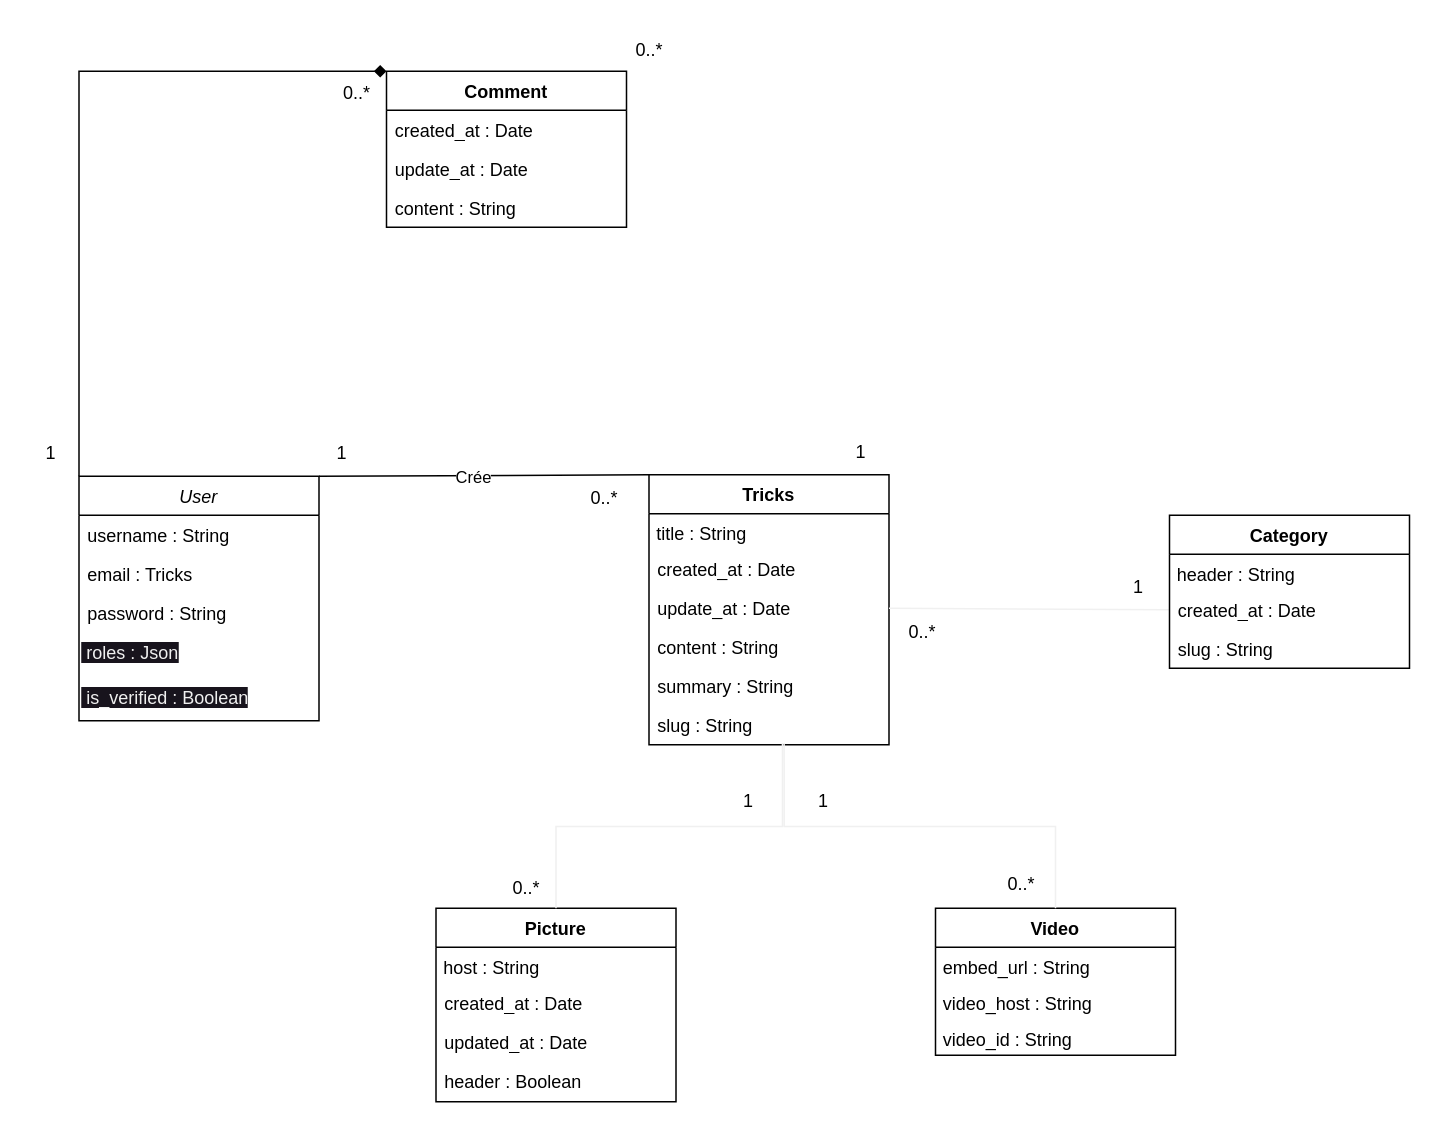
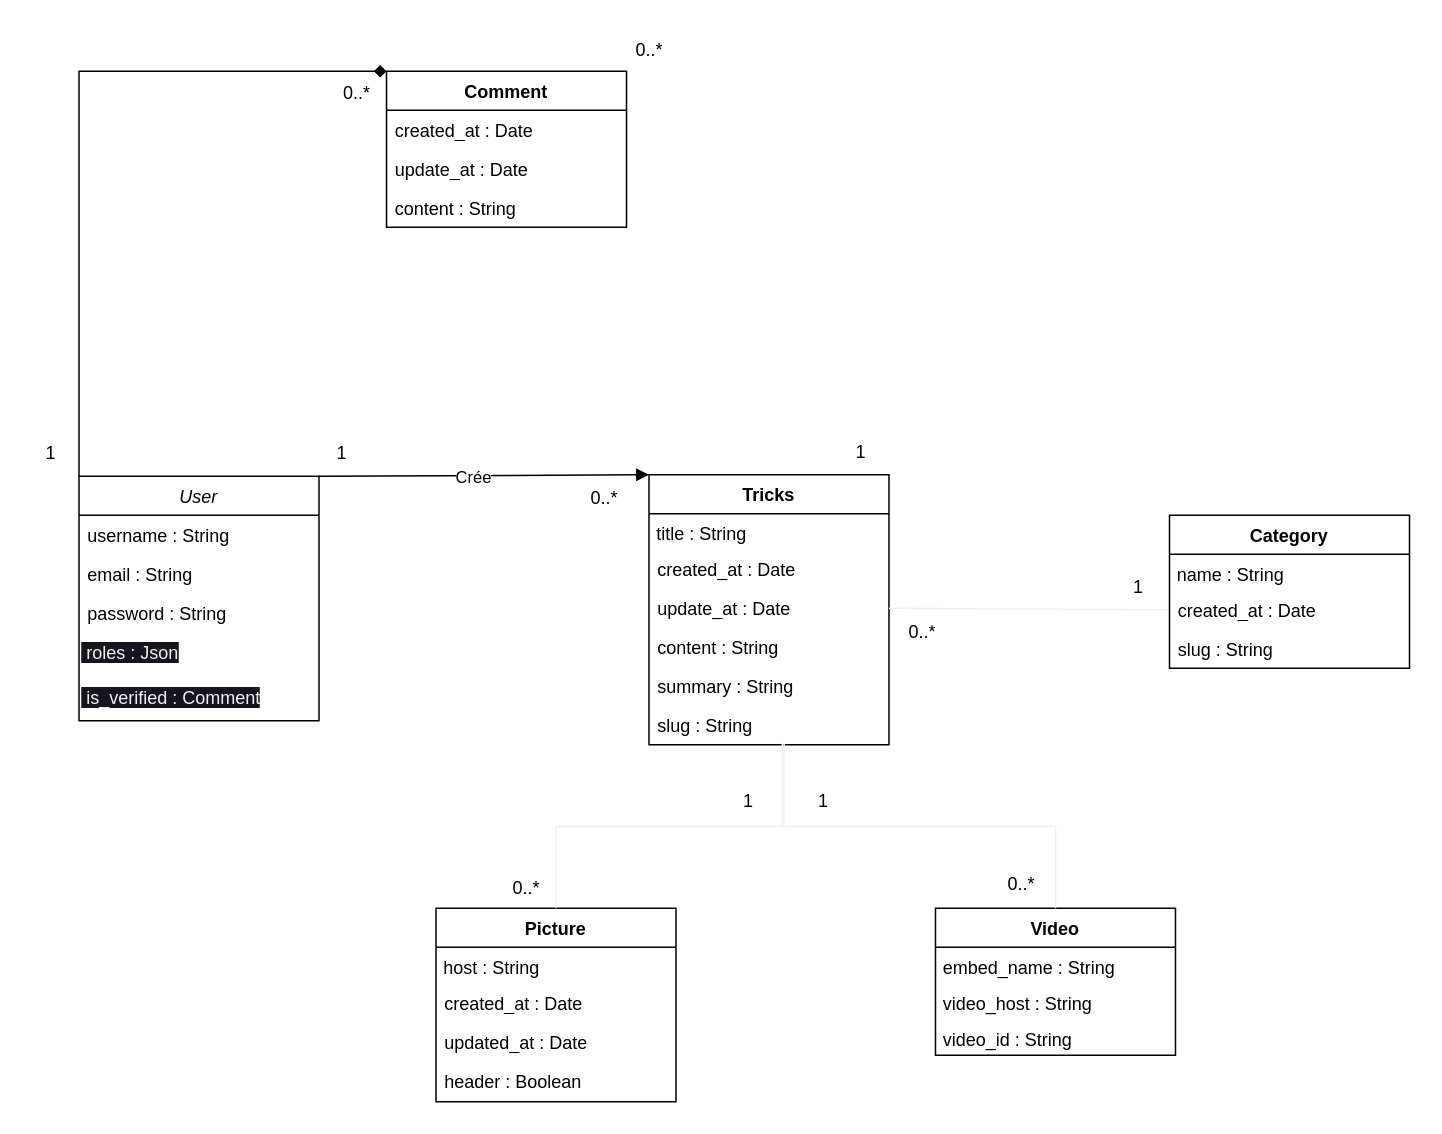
  <mxCell id="0" />
  <mxCell id="1" parent="0" />
  <mxCell id="2" value="User" style="swimlane;fontStyle=2;align=center;verticalAlign=top;childLayout=stackLayout;horizontal=1;startSize=26;horizontalStack=0;resizeParent=1;resizeLast=0;collapsible=1;marginBottom=0;rounded=0;shadow=0;strokeWidth=1;" parent="1" vertex="1"><mxGeometry x="52" y="317" width="160" height="163" as="geometry"><mxRectangle x="230" y="140" width="160" height="26" as="alternateBounds" /></mxGeometry></mxCell>
  <mxCell id="3" value="username : String" style="text;align=left;verticalAlign=top;spacingLeft=4;spacingRight=4;overflow=hidden;rotatable=0;points=[[0,0.5],[1,0.5]];portConstraint=eastwest;rounded=0;shadow=0;html=0;" parent="2" vertex="1"><mxGeometry y="26" width="160" height="26" as="geometry" /></mxCell>
- <mxCell id="4" value="email : Tricks" style="text;align=left;verticalAlign=top;spacingLeft=4;spacingRight=4;overflow=hidden;rotatable=0;points=[[0,0.5],[1,0.5]];portConstraint=eastwest;rounded=0;shadow=0;html=0;" parent="2" vertex="1"><mxGeometry y="52" width="160" height="26" as="geometry" /></mxCell>
+ <mxCell id="4" value="email : String" style="text;align=left;verticalAlign=top;spacingLeft=4;spacingRight=4;overflow=hidden;rotatable=0;points=[[0,0.5],[1,0.5]];portConstraint=eastwest;rounded=0;shadow=0;html=0;" parent="2" vertex="1"><mxGeometry y="52" width="160" height="26" as="geometry" /></mxCell>
  <mxCell id="5" value="password : String" style="text;align=left;verticalAlign=top;spacingLeft=4;spacingRight=4;overflow=hidden;rotatable=0;points=[[0,0.5],[1,0.5]];portConstraint=eastwest;rounded=0;shadow=0;html=0;" parent="2" vertex="1"><mxGeometry y="78" width="160" height="26" as="geometry" /></mxCell>
  <mxCell id="6" value="&lt;span style=&quot;color: rgb(240, 240, 240); font-family: Helvetica; font-size: 12px; font-style: normal; font-variant-ligatures: normal; font-variant-caps: normal; font-weight: 400; letter-spacing: normal; orphans: 2; text-align: left; text-indent: 0px; text-transform: none; widows: 2; word-spacing: 0px; -webkit-text-stroke-width: 0px; background-color: rgb(24, 20, 29); text-decoration-thickness: initial; text-decoration-style: initial; text-decoration-color: initial; float: none; display: inline !important;&quot;&gt;&amp;nbsp;roles : Json&lt;/span&gt;" style="text;whiteSpace=wrap;html=1;" parent="2" vertex="1"><mxGeometry y="104" width="160" height="30" as="geometry" /></mxCell>
- <mxCell id="7" value="&lt;span style=&quot;color: rgb(240, 240, 240); font-family: Helvetica; font-size: 12px; font-style: normal; font-variant-ligatures: normal; font-variant-caps: normal; font-weight: 400; letter-spacing: normal; orphans: 2; text-align: left; text-indent: 0px; text-transform: none; widows: 2; word-spacing: 0px; -webkit-text-stroke-width: 0px; background-color: rgb(24, 20, 29); text-decoration-thickness: initial; text-decoration-style: initial; text-decoration-color: initial; float: none; display: inline !important;&quot;&gt;&amp;nbsp;is_verified : Boolean&lt;/span&gt;" style="text;whiteSpace=wrap;html=1;" parent="2" vertex="1"><mxGeometry y="134" width="160" height="27" as="geometry" /></mxCell>
+ <mxCell id="7" value="&lt;span style=&quot;color: rgb(240, 240, 240); font-family: Helvetica; font-size: 12px; font-style: normal; font-variant-ligatures: normal; font-variant-caps: normal; font-weight: 400; letter-spacing: normal; orphans: 2; text-align: left; text-indent: 0px; text-transform: none; widows: 2; word-spacing: 0px; -webkit-text-stroke-width: 0px; background-color: rgb(24, 20, 29); text-decoration-thickness: initial; text-decoration-style: initial; text-decoration-color: initial; float: none; display: inline !important;&quot;&gt;&amp;nbsp;is_verified : Comment&lt;/span&gt;" style="text;whiteSpace=wrap;html=1;" parent="2" vertex="1"><mxGeometry y="134" width="160" height="27" as="geometry" /></mxCell>
  <mxCell id="8" value="Comment" style="swimlane;fontStyle=1;align=center;verticalAlign=top;childLayout=stackLayout;horizontal=1;startSize=26;horizontalStack=0;resizeParent=1;resizeParentMax=0;resizeLast=0;collapsible=1;marginBottom=0;whiteSpace=wrap;html=1;" parent="1" vertex="1"><mxGeometry x="257" y="47" width="160" height="104" as="geometry" /></mxCell>
  <mxCell id="9" value="created_at : Date" style="text;strokeColor=none;fillColor=none;align=left;verticalAlign=top;spacingLeft=4;spacingRight=4;overflow=hidden;rotatable=0;points=[[0,0.5],[1,0.5]];portConstraint=eastwest;whiteSpace=wrap;html=1;" parent="8" vertex="1"><mxGeometry y="26" width="160" height="26" as="geometry" /></mxCell>
  <mxCell id="10" value="update_at : Date" style="text;strokeColor=none;fillColor=none;align=left;verticalAlign=top;spacingLeft=4;spacingRight=4;overflow=hidden;rotatable=0;points=[[0,0.5],[1,0.5]];portConstraint=eastwest;whiteSpace=wrap;html=1;" parent="8" vertex="1"><mxGeometry y="52" width="160" height="26" as="geometry" /></mxCell>
  <mxCell id="11" value="content : String" style="text;strokeColor=none;fillColor=none;align=left;verticalAlign=top;spacingLeft=4;spacingRight=4;overflow=hidden;rotatable=0;points=[[0,0.5],[1,0.5]];portConstraint=eastwest;whiteSpace=wrap;html=1;" parent="8" vertex="1"><mxGeometry y="78" width="160" height="26" as="geometry" /></mxCell>
  <mxCell id="12" value="" style="line;strokeWidth=1;fillColor=none;align=left;verticalAlign=middle;spacingTop=-1;spacingLeft=3;spacingRight=3;rotatable=0;labelPosition=right;points=[];portConstraint=eastwest;strokeColor=inherit;" parent="8" vertex="1"><mxGeometry y="104" width="160" as="geometry" /></mxCell>
  <mxCell id="13" value="" style="endArrow=diamond;html=1;rounded=0;exitX=0;exitY=0;exitDx=0;exitDy=0;entryX=0;entryY=0;entryDx=0;entryDy=0;edgeStyle=orthogonalEdgeStyle;" parent="1" source="2" target="8" edge="1"><mxGeometry width="50" height="50" relative="1" as="geometry"><mxPoint x="-168" y="218" as="sourcePoint" /><mxPoint x="-28" y="357" as="targetPoint" /><Array as="points"><mxPoint x="52" y="47" /></Array></mxGeometry></mxCell>
  <mxCell id="14" value="0..*" style="text;html=1;align=center;verticalAlign=middle;resizable=0;points=[];autosize=1;strokeColor=none;fillColor=none;" parent="1" vertex="1"><mxGeometry x="219" y="49" width="36" height="26" as="geometry" /></mxCell>
  <mxCell id="15" value="1" style="text;html=1;align=center;verticalAlign=middle;resizable=0;points=[];autosize=1;strokeColor=none;fillColor=none;" parent="1" vertex="1"><mxGeometry x="20" y="289" width="25" height="26" as="geometry" /></mxCell>
  <mxCell id="16" value="Tricks" style="swimlane;fontStyle=1;align=center;verticalAlign=top;childLayout=stackLayout;horizontal=1;startSize=26;horizontalStack=0;resizeParent=1;resizeParentMax=0;resizeLast=0;collapsible=1;marginBottom=0;whiteSpace=wrap;html=1;" parent="1" vertex="1"><mxGeometry x="432" y="316" width="160" height="180" as="geometry" /></mxCell>
  <mxCell id="17" value="&amp;nbsp;title : String" style="text;whiteSpace=wrap;html=1;" parent="16" vertex="1"><mxGeometry y="26" width="160" height="24" as="geometry" /></mxCell>
  <mxCell id="18" value="created_at : Date" style="text;strokeColor=none;fillColor=none;align=left;verticalAlign=top;spacingLeft=4;spacingRight=4;overflow=hidden;rotatable=0;points=[[0,0.5],[1,0.5]];portConstraint=eastwest;whiteSpace=wrap;html=1;" parent="16" vertex="1"><mxGeometry y="50" width="160" height="26" as="geometry" /></mxCell>
  <mxCell id="19" value="update_at : Date" style="text;strokeColor=none;fillColor=none;align=left;verticalAlign=top;spacingLeft=4;spacingRight=4;overflow=hidden;rotatable=0;points=[[0,0.5],[1,0.5]];portConstraint=eastwest;whiteSpace=wrap;html=1;" parent="16" vertex="1"><mxGeometry y="76" width="160" height="26" as="geometry" /></mxCell>
  <mxCell id="20" value="content : String" style="text;strokeColor=none;fillColor=none;align=left;verticalAlign=top;spacingLeft=4;spacingRight=4;overflow=hidden;rotatable=0;points=[[0,0.5],[1,0.5]];portConstraint=eastwest;whiteSpace=wrap;html=1;" parent="16" vertex="1"><mxGeometry y="102" width="160" height="26" as="geometry" /></mxCell>
  <mxCell id="21" value="summary : String" style="text;strokeColor=none;fillColor=none;align=left;verticalAlign=top;spacingLeft=4;spacingRight=4;overflow=hidden;rotatable=0;points=[[0,0.5],[1,0.5]];portConstraint=eastwest;whiteSpace=wrap;html=1;" parent="16" vertex="1"><mxGeometry y="128" width="160" height="26" as="geometry" /></mxCell>
  <mxCell id="22" value="slug : String" style="text;align=left;verticalAlign=top;spacingLeft=4;spacingRight=4;overflow=hidden;rotatable=0;points=[[0,0.5],[1,0.5]];portConstraint=eastwest;rounded=0;shadow=0;html=0;" parent="16" vertex="1"><mxGeometry y="154" width="160" height="26" as="geometry" /></mxCell>
- <mxCell id="23" value="" style="endArrow=none;html=1;rounded=0;exitX=1;exitY=0;exitDx=0;exitDy=0;entryX=0;entryY=0;entryDx=0;entryDy=0;" parent="1" source="2" target="16" edge="1"><mxGeometry width="50" height="50" relative="1" as="geometry"><mxPoint x="422" y="657" as="sourcePoint" /><mxPoint x="472" y="607" as="targetPoint" /><Array as="points" /></mxGeometry></mxCell>
+ <mxCell id="23" value="" style="endArrow=block;html=1;rounded=0;exitX=1;exitY=0;exitDx=0;exitDy=0;entryX=0;entryY=0;entryDx=0;entryDy=0;" parent="1" source="2" target="16" edge="1"><mxGeometry width="50" height="50" relative="1" as="geometry"><mxPoint x="422" y="657" as="sourcePoint" /><mxPoint x="472" y="607" as="targetPoint" /><Array as="points" /></mxGeometry></mxCell>
  <mxCell id="24" value="Crée" style="edgeLabel;html=1;align=center;verticalAlign=middle;resizable=0;points=[];" parent="23" vertex="1" connectable="0"><mxGeometry x="-0.069" y="-1" relative="1" as="geometry"><mxPoint as="offset" /></mxGeometry></mxCell>
  <mxCell id="25" value="1&lt;br&gt;" style="text;html=1;align=center;verticalAlign=middle;resizable=0;points=[];autosize=1;strokeColor=none;fillColor=none;" parent="1" vertex="1"><mxGeometry x="212" y="287" width="30" height="30" as="geometry" /></mxCell>
  <mxCell id="26" value="0..*" style="text;html=1;align=center;verticalAlign=middle;resizable=0;points=[];autosize=1;strokeColor=none;fillColor=none;" parent="1" vertex="1"><mxGeometry x="382" y="317" width="40" height="30" as="geometry" /></mxCell>
  <mxCell id="27" value="1" style="text;html=1;align=center;verticalAlign=middle;resizable=0;points=[];autosize=1;strokeColor=none;fillColor=none;" parent="1" vertex="1"><mxGeometry x="560" y="288" width="25" height="26" as="geometry" /></mxCell>
  <mxCell id="28" value="0..*" style="text;html=1;align=center;verticalAlign=middle;resizable=0;points=[];autosize=1;strokeColor=none;fillColor=none;" parent="1" vertex="1"><mxGeometry x="414" y="20" width="36" height="26" as="geometry" /></mxCell>
  <mxCell id="29" value="Picture" style="swimlane;fontStyle=1;align=center;verticalAlign=top;childLayout=stackLayout;horizontal=1;startSize=26;horizontalStack=0;resizeParent=1;resizeParentMax=0;resizeLast=0;collapsible=1;marginBottom=0;whiteSpace=wrap;html=1;" parent="1" vertex="1"><mxGeometry x="290" y="605" width="160" height="129" as="geometry" /></mxCell>
  <mxCell id="30" value="&amp;nbsp;host : String" style="text;whiteSpace=wrap;html=1;" parent="29" vertex="1"><mxGeometry y="26" width="160" height="24" as="geometry" /></mxCell>
  <mxCell id="31" value="created_at : Date" style="text;strokeColor=none;fillColor=none;align=left;verticalAlign=top;spacingLeft=4;spacingRight=4;overflow=hidden;rotatable=0;points=[[0,0.5],[1,0.5]];portConstraint=eastwest;whiteSpace=wrap;html=1;" parent="29" vertex="1"><mxGeometry y="50" width="160" height="26" as="geometry" /></mxCell>
  <mxCell id="32" value="updated_at : Date" style="text;strokeColor=none;fillColor=none;align=left;verticalAlign=top;spacingLeft=4;spacingRight=4;overflow=hidden;rotatable=0;points=[[0,0.5],[1,0.5]];portConstraint=eastwest;whiteSpace=wrap;html=1;" parent="29" vertex="1"><mxGeometry y="76" width="160" height="26" as="geometry" /></mxCell>
  <mxCell id="33" value="header : Boolean" style="text;strokeColor=none;fillColor=none;align=left;verticalAlign=top;spacingLeft=4;spacingRight=4;overflow=hidden;rotatable=0;points=[[0,0.5],[1,0.5]];portConstraint=eastwest;whiteSpace=wrap;html=1;" parent="29" vertex="1"><mxGeometry y="102" width="160" height="27" as="geometry" /></mxCell>
  <mxCell id="34" value="" style="endArrow=none;html=1;rounded=0;entryX=0.5;entryY=0;entryDx=0;entryDy=0;exitX=0.556;exitY=0.962;exitDx=0;exitDy=0;exitPerimeter=0;edgeStyle=orthogonalEdgeStyle;strokeColor=#F0F0F0;" parent="1" source="22" target="29" edge="1"><mxGeometry width="50" height="50" relative="1" as="geometry"><mxPoint x="520" y="511" as="sourcePoint" /><mxPoint x="710" y="487" as="targetPoint" /><Array as="points" /></mxGeometry></mxCell>
  <mxCell id="35" value="0..*" style="text;html=1;align=center;verticalAlign=middle;resizable=0;points=[];autosize=1;strokeColor=none;fillColor=none;" parent="1" vertex="1"><mxGeometry x="332" y="579" width="36" height="26" as="geometry" /></mxCell>
  <mxCell id="36" value="1" style="text;html=1;align=center;verticalAlign=middle;resizable=0;points=[];autosize=1;strokeColor=none;fillColor=none;" parent="1" vertex="1"><mxGeometry x="485" y="521" width="25" height="26" as="geometry" /></mxCell>
  <mxCell id="37" value="Video" style="swimlane;fontStyle=1;align=center;verticalAlign=top;childLayout=stackLayout;horizontal=1;startSize=26;horizontalStack=0;resizeParent=1;resizeParentMax=0;resizeLast=0;collapsible=1;marginBottom=0;whiteSpace=wrap;html=1;" parent="1" vertex="1"><mxGeometry x="623" y="605" width="160" height="98" as="geometry" /></mxCell>
- <mxCell id="38" value="&amp;nbsp;embed_url : String" style="text;whiteSpace=wrap;html=1;" parent="37" vertex="1"><mxGeometry y="26" width="160" height="24" as="geometry" /></mxCell>
+ <mxCell id="38" value="&amp;nbsp;embed_name : String" style="text;whiteSpace=wrap;html=1;" parent="37" vertex="1"><mxGeometry y="26" width="160" height="24" as="geometry" /></mxCell>
  <mxCell id="39" value="&amp;nbsp;video_host : String" style="text;whiteSpace=wrap;html=1;" parent="37" vertex="1"><mxGeometry y="50" width="160" height="24" as="geometry" /></mxCell>
  <mxCell id="40" value="&amp;nbsp;video_id : String" style="text;whiteSpace=wrap;html=1;" parent="37" vertex="1"><mxGeometry y="74" width="160" height="24" as="geometry" /></mxCell>
  <mxCell id="41" value="" style="endArrow=none;html=1;rounded=0;entryX=0.5;entryY=0;entryDx=0;entryDy=0;exitX=0.563;exitY=0.962;exitDx=0;exitDy=0;exitPerimeter=0;edgeStyle=orthogonalEdgeStyle;strokeColor=#F0F0F0;" parent="1" source="22" target="37" edge="1"><mxGeometry width="50" height="50" relative="1" as="geometry"><mxPoint x="711" y="522" as="sourcePoint" /><mxPoint x="560" y="632" as="targetPoint" /></mxGeometry></mxCell>
  <mxCell id="42" value="1" style="text;html=1;align=center;verticalAlign=middle;resizable=0;points=[];autosize=1;strokeColor=none;fillColor=none;" parent="1" vertex="1"><mxGeometry x="535" y="521" width="25" height="26" as="geometry" /></mxCell>
  <mxCell id="43" value="0..*" style="text;html=1;align=center;verticalAlign=middle;resizable=0;points=[];autosize=1;strokeColor=none;fillColor=none;" parent="1" vertex="1"><mxGeometry x="662" y="576" width="36" height="26" as="geometry" /></mxCell>
  <mxCell id="44" value="" style="endArrow=none;html=1;rounded=0;exitX=1;exitY=0.5;exitDx=0;exitDy=0;strokeColor=#F0F0F0;entryX=0;entryY=0.5;entryDx=0;entryDy=0;" parent="1" source="19" target="47" edge="1"><mxGeometry width="50" height="50" relative="1" as="geometry"><mxPoint x="629" y="395" as="sourcePoint" /><mxPoint x="816" y="405" as="targetPoint" /></mxGeometry></mxCell>
  <mxCell id="45" value="Category" style="swimlane;fontStyle=1;align=center;verticalAlign=top;childLayout=stackLayout;horizontal=1;startSize=26;horizontalStack=0;resizeParent=1;resizeParentMax=0;resizeLast=0;collapsible=1;marginBottom=0;whiteSpace=wrap;html=1;" parent="1" vertex="1"><mxGeometry x="779" y="343" width="160" height="102" as="geometry" /></mxCell>
- <mxCell id="46" value="&amp;nbsp;header : String" style="text;whiteSpace=wrap;html=1;" parent="45" vertex="1"><mxGeometry y="26" width="160" height="24" as="geometry" /></mxCell>
+ <mxCell id="46" value="&amp;nbsp;name : String" style="text;whiteSpace=wrap;html=1;" parent="45" vertex="1"><mxGeometry y="26" width="160" height="24" as="geometry" /></mxCell>
  <mxCell id="47" value="created_at : Date" style="text;strokeColor=none;fillColor=none;align=left;verticalAlign=top;spacingLeft=4;spacingRight=4;overflow=hidden;rotatable=0;points=[[0,0.5],[1,0.5]];portConstraint=eastwest;whiteSpace=wrap;html=1;" parent="45" vertex="1"><mxGeometry y="50" width="160" height="26" as="geometry" /></mxCell>
  <mxCell id="48" value="slug : String" style="text;align=left;verticalAlign=top;spacingLeft=4;spacingRight=4;overflow=hidden;rotatable=0;points=[[0,0.5],[1,0.5]];portConstraint=eastwest;rounded=0;shadow=0;html=0;" parent="45" vertex="1"><mxGeometry y="76" width="160" height="26" as="geometry" /></mxCell>
  <mxCell id="49" value="0..*" style="text;html=1;align=center;verticalAlign=middle;resizable=0;points=[];autosize=1;strokeColor=none;fillColor=none;" parent="1" vertex="1"><mxGeometry x="596" y="408" width="36" height="26" as="geometry" /></mxCell>
  <mxCell id="50" value="1" style="text;html=1;align=center;verticalAlign=middle;resizable=0;points=[];autosize=1;strokeColor=none;fillColor=none;" parent="1" vertex="1"><mxGeometry x="745" y="378" width="25" height="26" as="geometry" /></mxCell>
